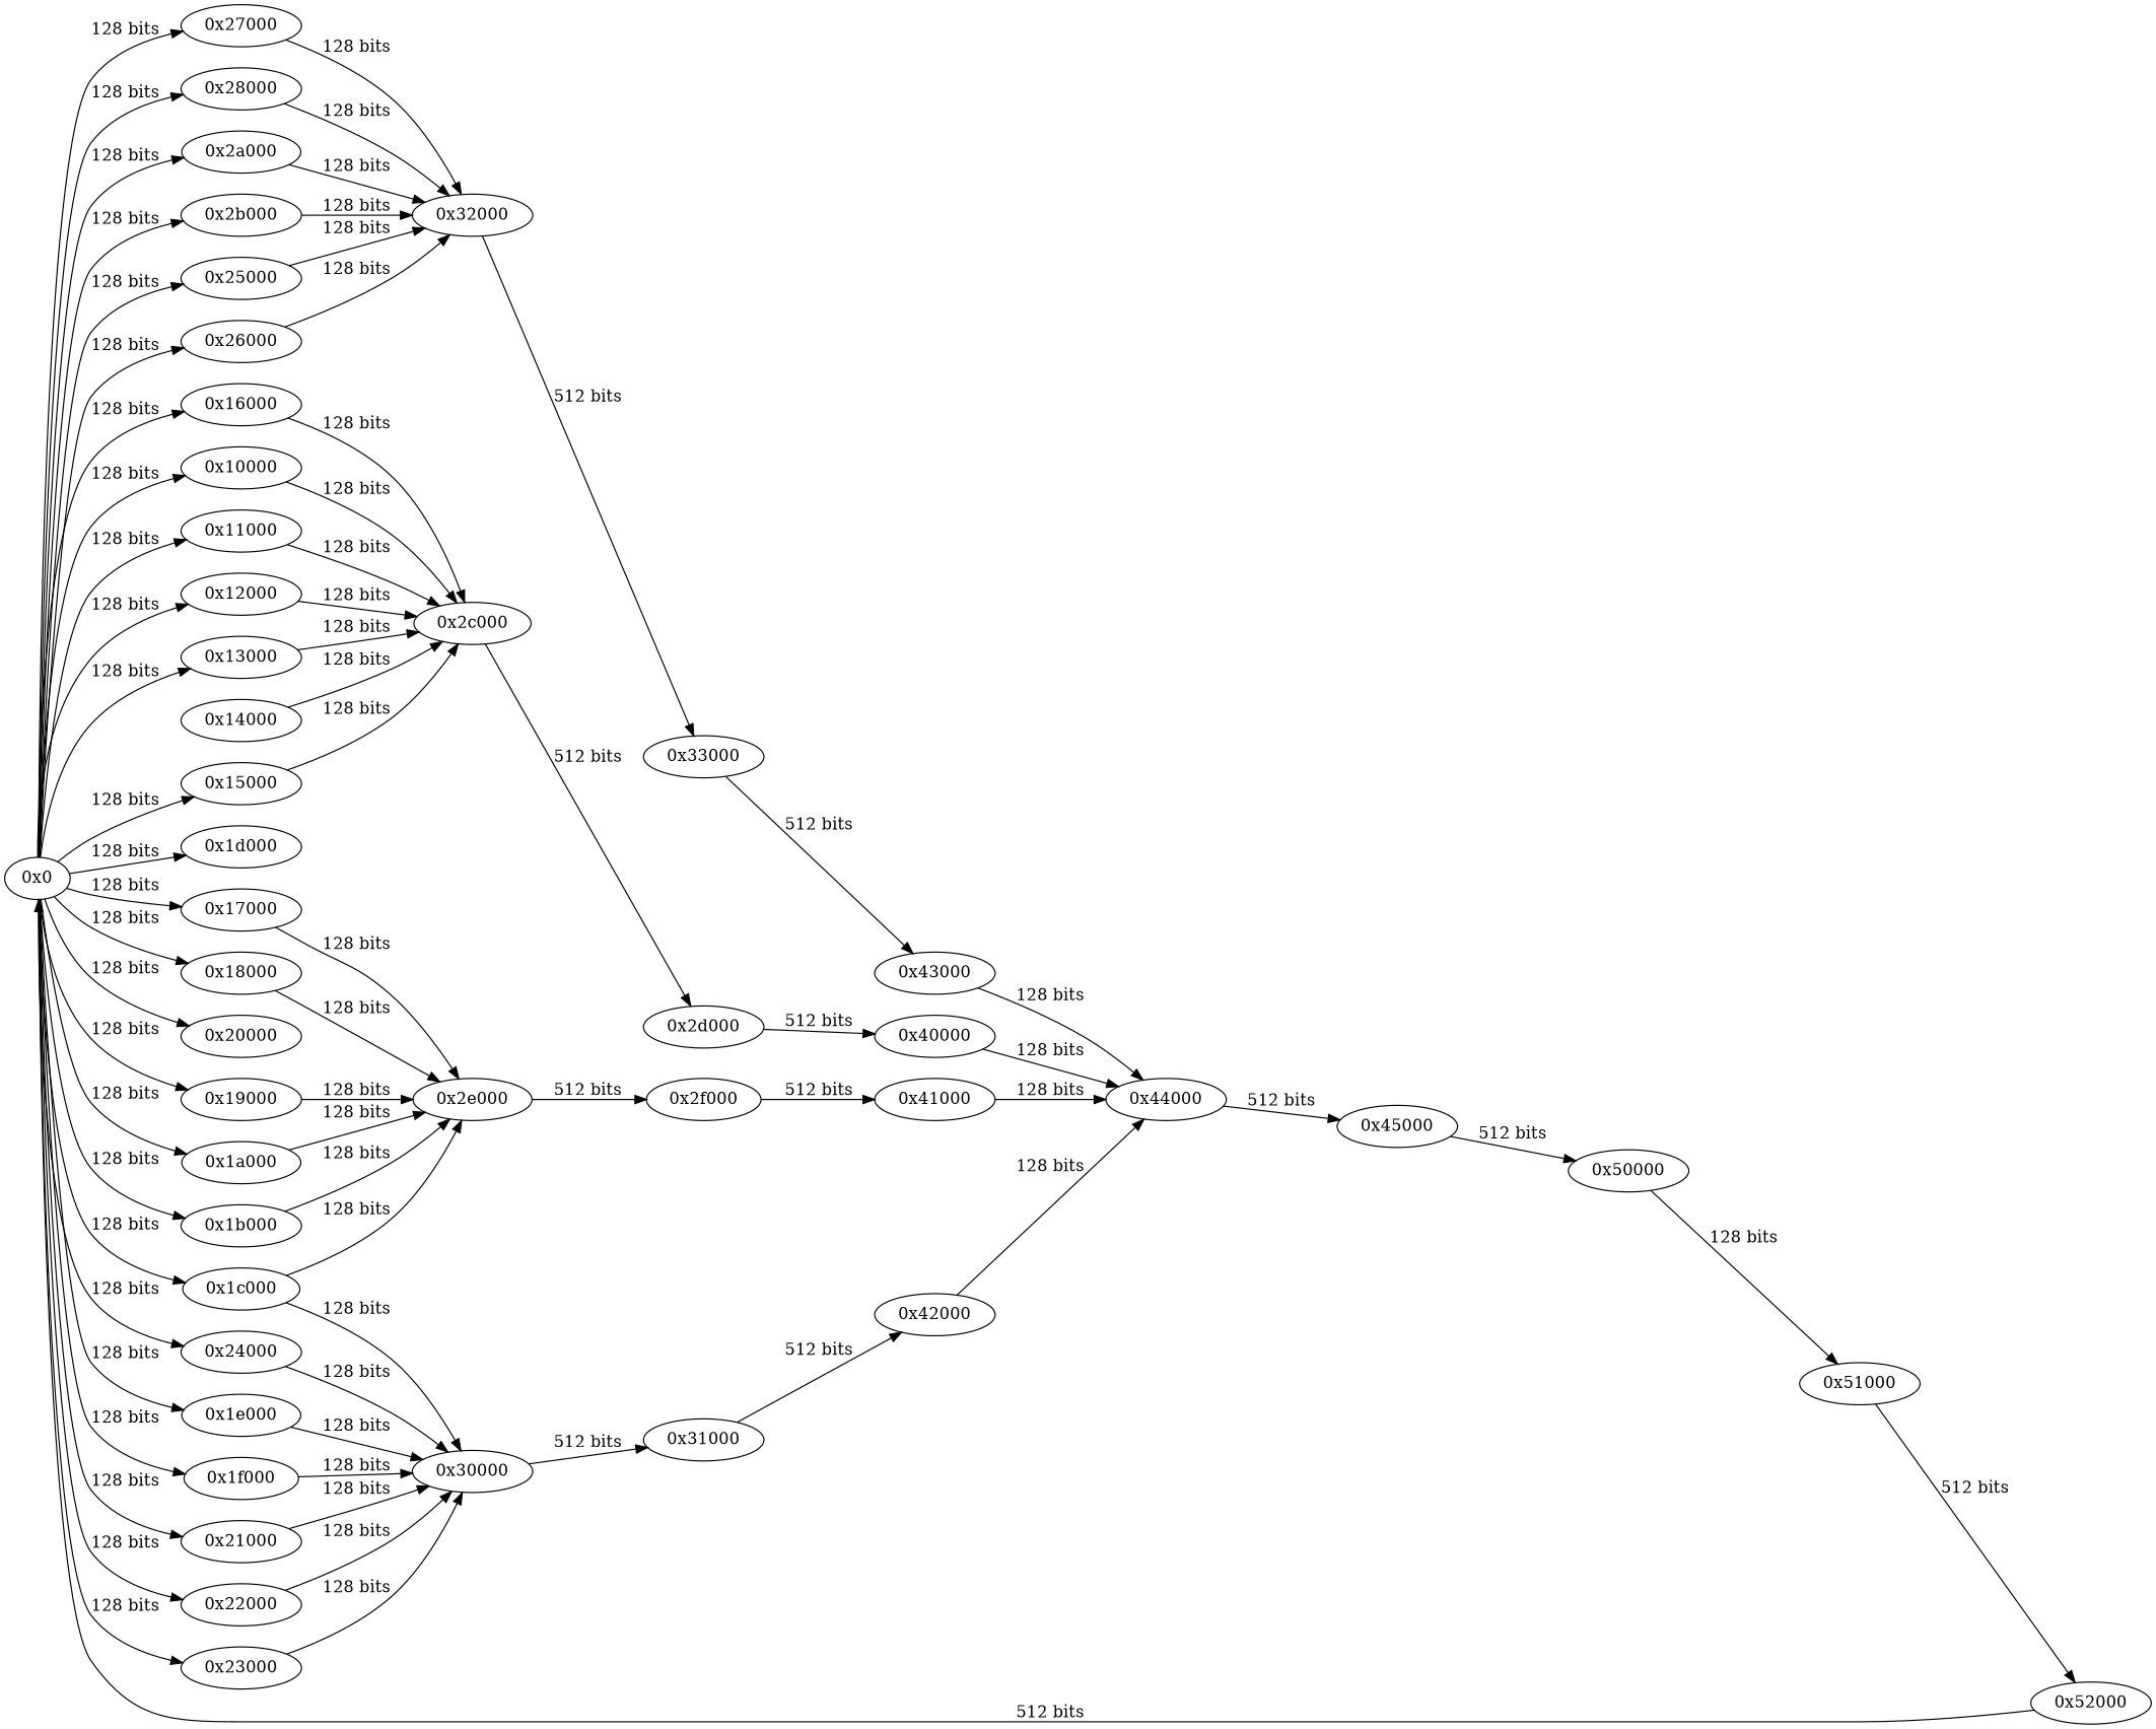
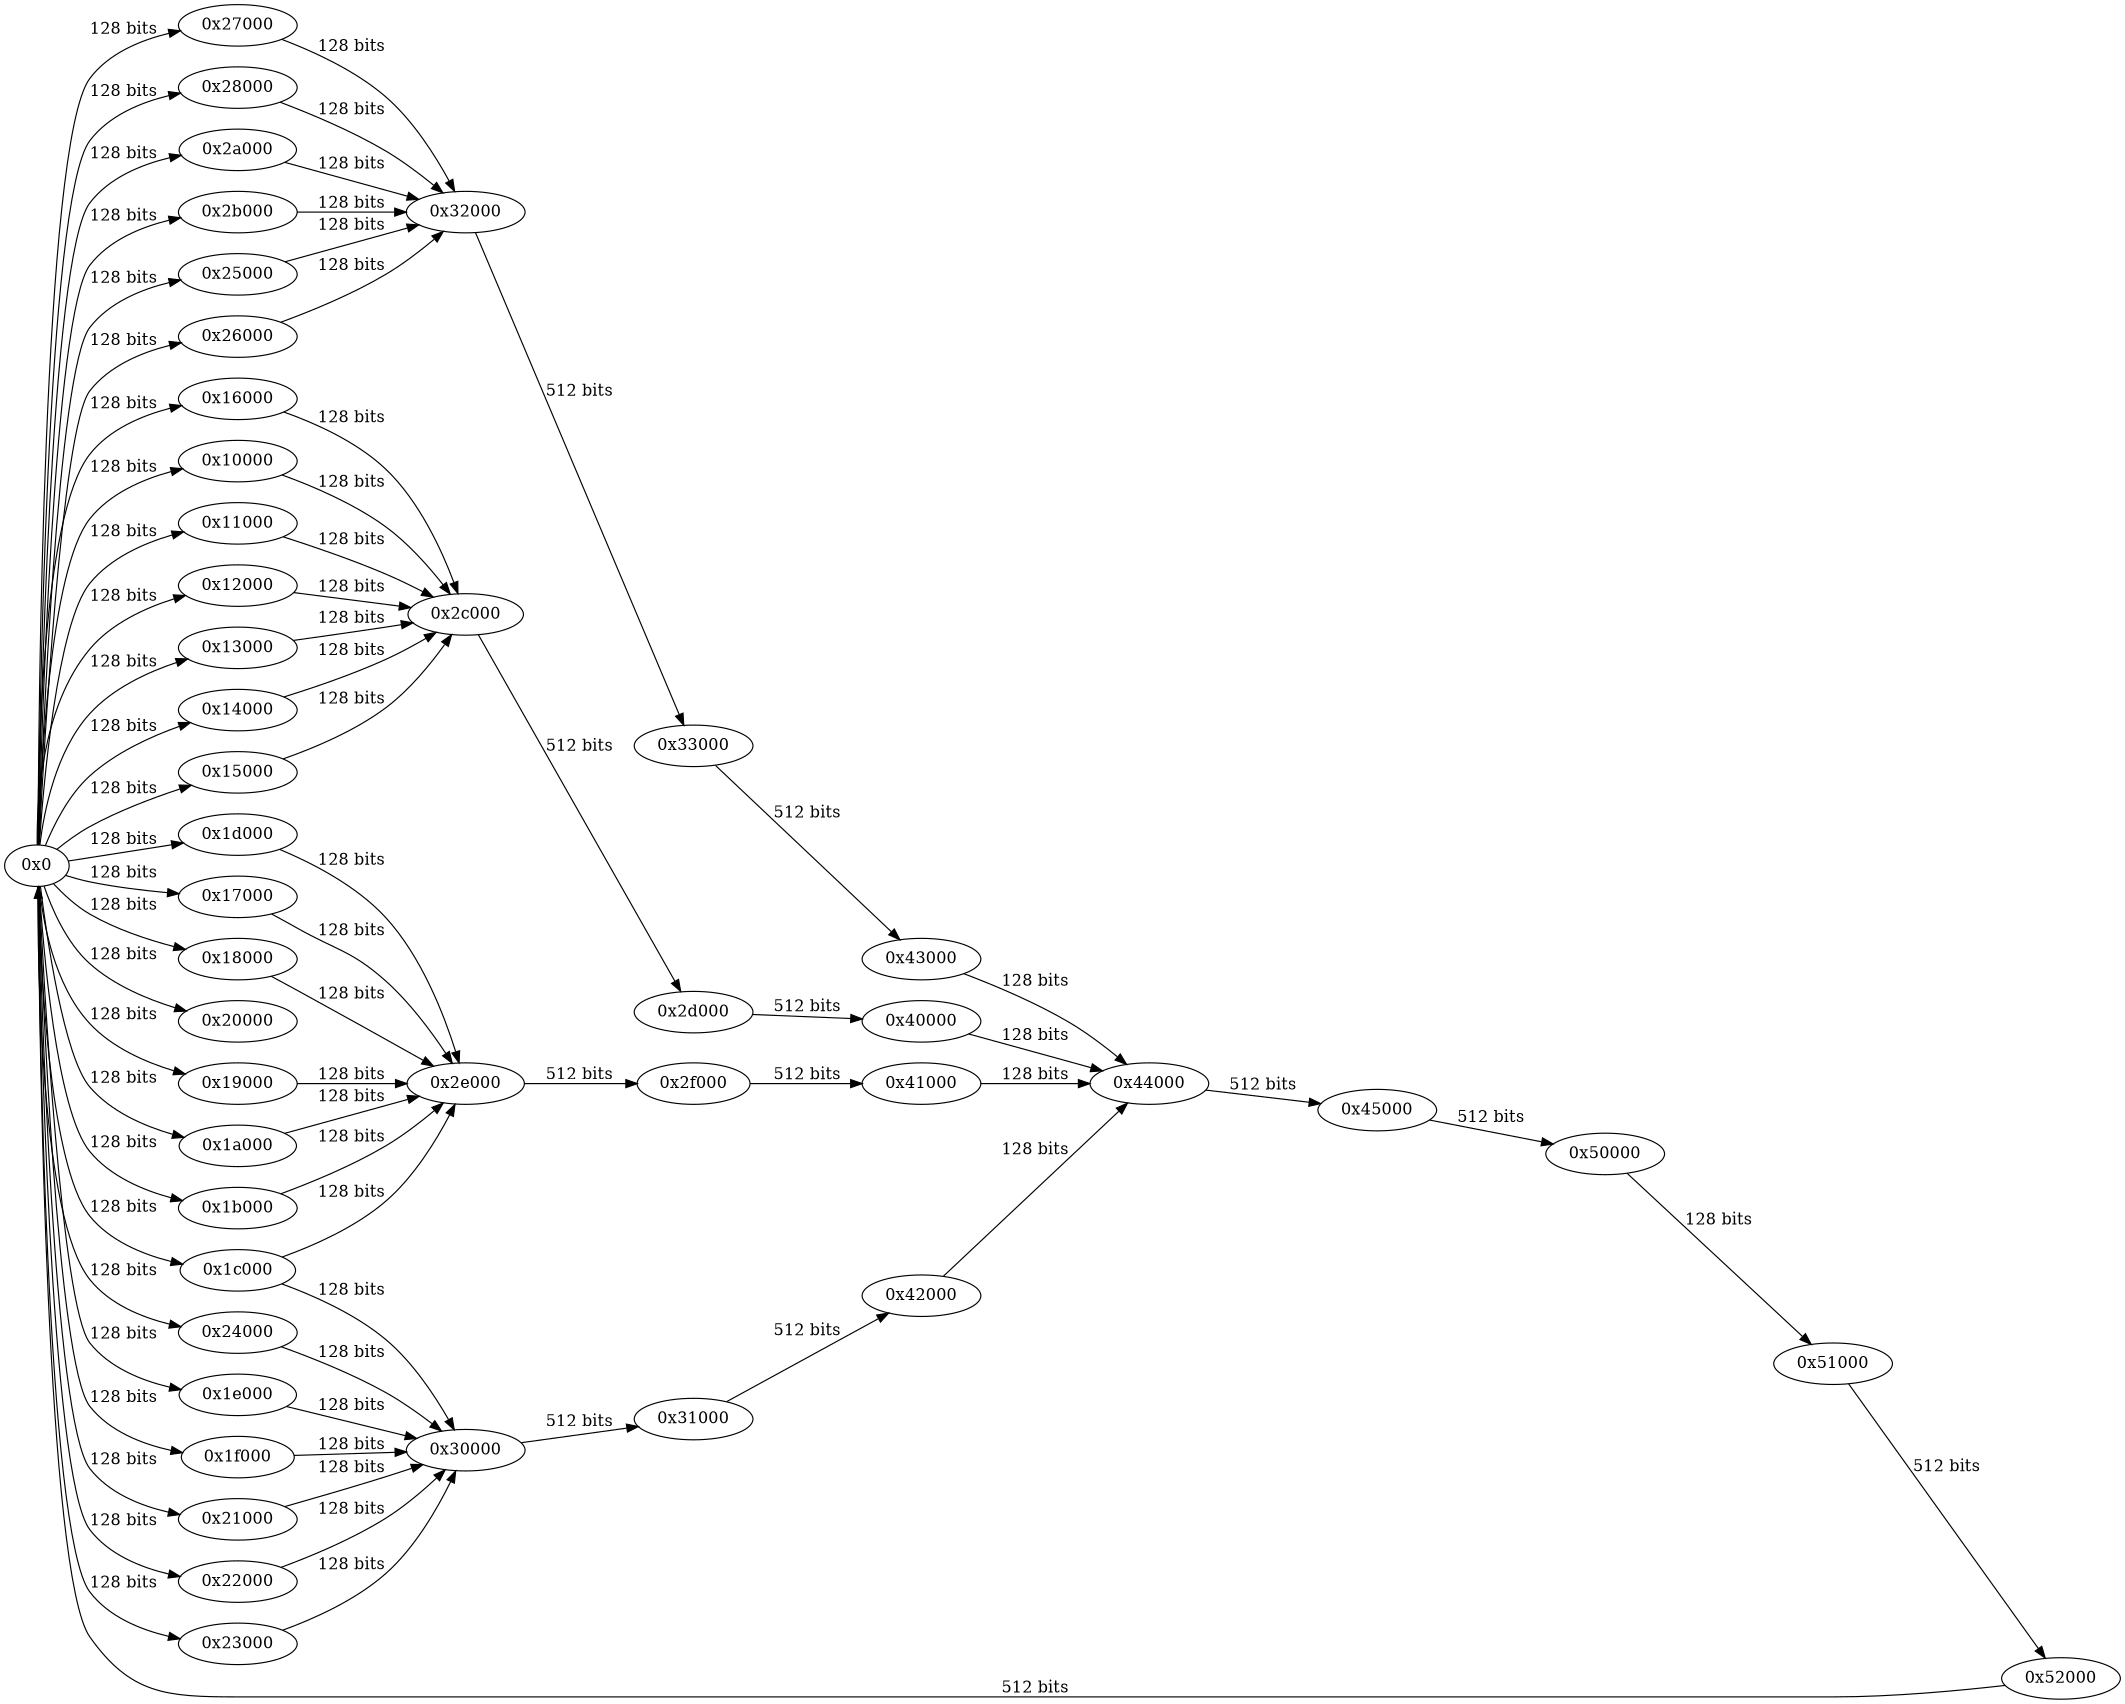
  digraph {
    rankdir=LR
    "0x0"
    "0x10000"
    "0x11000"
    "0x12000"
    "0x13000"
    "0x14000"
    "0x15000"
    "0x16000"
    "0x17000"
    "0x18000"
    "0x19000"
    "0x1a000"
    "0x1b000"
    "0x1c000"
    "0x1d000"
    "0x1e000"
    "0x1f000"
    "0x20000"
    "0x21000"
    "0x22000"
    "0x23000"
    "0x24000"
    "0x25000"
    "0x26000"
    "0x27000"
    "0x28000"
    "0x2a000"
    "0x2b000"
    "0x2c000"
    "0x2e000"
    "0x30000"
    "0x32000"
    "0x2d000"
    "0x2f000"
    "0x31000"
    "0x33000"
    "0x40000"
    "0x44000"
    "0x45000"
    "0x41000"
    "0x42000"
    "0x43000"
    "0x50000"
    "0x51000"
    "0x52000"
    "0x0" -> "0x10000" [label="128 bits"]
    "0x0" -> "0x11000" [label="128 bits"]
    "0x0" -> "0x12000" [label="128 bits"]
    "0x0" -> "0x13000" [label="128 bits"]
+   "0x0" -> "0x14000" [label="128 bits"]
    "0x0" -> "0x15000" [label="128 bits"]
    "0x0" -> "0x16000" [label="128 bits"]
    "0x0" -> "0x17000" [label="128 bits"]
    "0x0" -> "0x18000" [label="128 bits"]
    "0x0" -> "0x19000" [label="128 bits"]
    "0x0" -> "0x1a000" [label="128 bits"]
    "0x0" -> "0x1b000" [label="128 bits"]
    "0x0" -> "0x1c000" [label="128 bits"]
    "0x0" -> "0x1d000" [label="128 bits"]
    "0x0" -> "0x1e000" [label="128 bits"]
    "0x0" -> "0x1f000" [label="128 bits"]
    "0x0" -> "0x20000" [label="128 bits"]
    "0x0" -> "0x21000" [label="128 bits"]
    "0x0" -> "0x22000" [label="128 bits"]
    "0x0" -> "0x23000" [label="128 bits"]
    "0x0" -> "0x24000" [label="128 bits"]
    "0x0" -> "0x25000" [label="128 bits"]
    "0x0" -> "0x26000" [label="128 bits"]
    "0x0" -> "0x27000" [label="128 bits"]
    "0x0" -> "0x28000" [label="128 bits"]
    "0x0" -> "0x2a000" [label="128 bits"]
    "0x0" -> "0x2b000" [label="128 bits"]
    "0x10000" -> "0x2c000" [label="128 bits"]
    "0x11000" -> "0x2c000" [label="128 bits"]
    "0x12000" -> "0x2c000" [label="128 bits"]
    "0x13000" -> "0x2c000" [label="128 bits"]
    "0x14000" -> "0x2c000" [label="128 bits"]
    "0x15000" -> "0x2c000" [label="128 bits"]
    "0x16000" -> "0x2c000" [label="128 bits"]
    "0x17000" -> "0x2e000" [label="128 bits"]
    "0x18000" -> "0x2e000" [label="128 bits"]
    "0x19000" -> "0x2e000" [label="128 bits"]
    "0x1a000" -> "0x2e000" [label="128 bits"]
    "0x1b000" -> "0x2e000" [label="128 bits"]
    "0x1c000" -> "0x2e000" [label="128 bits"]
    "0x1c000" -> "0x30000" [label="128 bits"]
+   "0x1d000" -> "0x2e000" [label="128 bits"]
    "0x1e000" -> "0x30000" [label="128 bits"]
    "0x1f000" -> "0x30000" [label="128 bits"]
    "0x21000" -> "0x30000" [label="128 bits"]
    "0x22000" -> "0x30000" [label="128 bits"]
    "0x23000" -> "0x30000" [label="128 bits"]
    "0x24000" -> "0x30000" [label="128 bits"]
    "0x25000" -> "0x32000" [label="128 bits"]
    "0x26000" -> "0x32000" [label="128 bits"]
    "0x27000" -> "0x32000" [label="128 bits"]
    "0x28000" -> "0x32000" [label="128 bits"]
    "0x2a000" -> "0x32000" [label="128 bits"]
    "0x2b000" -> "0x32000" [label="128 bits"]
    "0x2c000" -> "0x2d000" [label="512 bits"]
    "0x2e000" -> "0x2f000" [label="512 bits"]
    "0x30000" -> "0x31000" [label="512 bits"]
    "0x32000" -> "0x33000" [label="512 bits"]
    "0x2d000" -> "0x40000" [label="512 bits"]
    "0x2f000" -> "0x41000" [label="512 bits"]
    "0x31000" -> "0x42000" [label="512 bits"]
    "0x33000" -> "0x43000" [label="512 bits"]
    "0x40000" -> "0x44000" [label="128 bits"]
    "0x44000" -> "0x45000" [label="512 bits"]
    "0x45000" -> "0x50000" [label="512 bits"]
    "0x41000" -> "0x44000" [label="128 bits"]
    "0x42000" -> "0x44000" [label="128 bits"]
    "0x43000" -> "0x44000" [label="128 bits"]
    "0x50000" -> "0x51000" [label="128 bits"]
    "0x51000" -> "0x52000" [label="512 bits"]
    "0x52000" -> "0x0" [label="512 bits"]
  }
